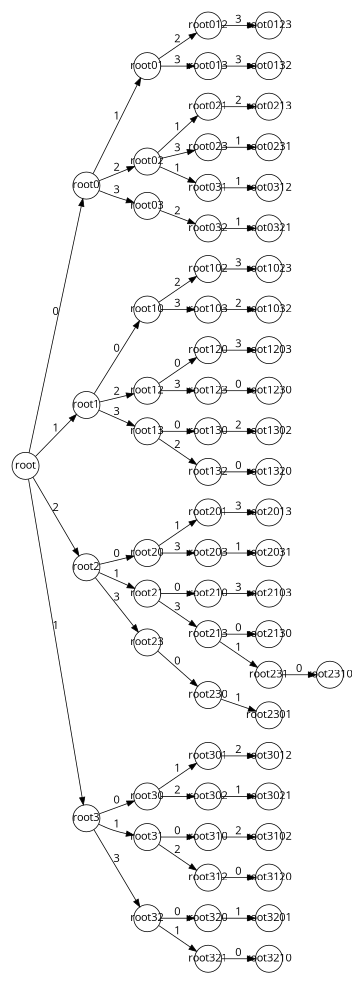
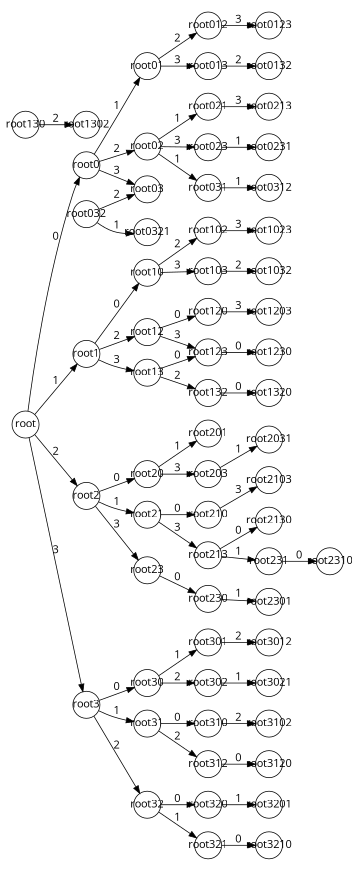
  digraph {
    fontname="Open Sans"
    rankdir=LR
    node [fixedsize=true fontname="Open Sans" shape=circle]
    edge [fontname="Open Sans"]
    root
    root0
    root1
    root2
    root3
    root01
    root02
    root03
    root10
    root12
    root13
    root20
    root21
    root23
    root30
    root31
    root32
    root012
    root013
    root021
    root023
    root031
    root032
    root0123
    root0132
    root0213
    root0231
    root0312
    root0321
    root102
    root103
    root120
    root123
    root130
    root132
    root1023
    root1032
    root1203
    root1230
    root1302
    root1320
    root201
    root203
    root210
    root213
    root230
-   root2013
    root2031
    root2103
    root2130
    root231
    root2301
    root2310
    root301
    root302
    root310
    root312
    root320
    root321
    root3012
    root3021
    root3102
    root3120
    root3201
    root3210
    root -> root0 [label=0]
    root -> root1 [label=1]
    root -> root2 [label=2]
-   root -> root3 [label=1]
+   root -> root3 [label=3]
    root0 -> root01 [label=1]
    root0 -> root02 [label=2]
    root0 -> root03 [label=3]
    root1 -> root10 [label=0]
    root1 -> root12 [label=2]
    root1 -> root13 [label=3]
    root2 -> root20 [label=0]
    root2 -> root21 [label=1]
    root2 -> root23 [label=3]
    root3 -> root30 [label=0]
    root3 -> root31 [label=1]
-   root3 -> root32 [label=3]
+   root3 -> root32 [label=2]
    root01 -> root012 [label=2]
    root01 -> root013 [label=3]
    root02 -> root021 [label=1]
    root02 -> root023 [label=3]
    root02 -> root031 [label=1]
-   root03 -> root032 [label=2]
+   root032 -> root03 [label=2]
    root10 -> root102 [label=2]
    root10 -> root103 [label=3]
    root12 -> root120 [label=0]
    root12 -> root123 [label=3]
-   root13 -> root130 [label=0]
+   root13 -> root123 [label=0]
    root13 -> root132 [label=2]
    root20 -> root201 [label=1]
    root20 -> root203 [label=3]
    root21 -> root210 [label=0]
    root21 -> root213 [label=3]
    root23 -> root230 [label=0]
    root30 -> root301 [label=1]
    root30 -> root302 [label=2]
    root31 -> root310 [label=0]
    root31 -> root312 [label=2]
    root32 -> root320 [label=0]
    root32 -> root321 [label=1]
    root012 -> root0123 [label=3]
-   root013 -> root0132 [label=3]
-   root021 -> root0213 [label=2]
+   root013 -> root0132 [label=2]
+   root021 -> root0213 [label=3]
    root023 -> root0231 [label=1]
    root031 -> root0312 [label=1]
    root032 -> root0321 [label=1]
    root102 -> root1023 [label=3]
    root103 -> root1032 [label=2]
    root120 -> root1203 [label=3]
    root123 -> root1230 [label=0]
    root130 -> root1302 [label=2]
    root132 -> root1320 [label=0]
-   root201 -> root2013 [label=3]
    root203 -> root2031 [label=1]
    root210 -> root2103 [label=3]
    root213 -> root2130 [label=0]
    root213 -> root231 [label=1]
    root230 -> root2301 [label=1]
    root231 -> root2310 [label=0]
    root301 -> root3012 [label=2]
    root302 -> root3021 [label=1]
    root310 -> root3102 [label=2]
    root312 -> root3120 [label=0]
    root320 -> root3201 [label=1]
    root321 -> root3210 [label=0]
  }
